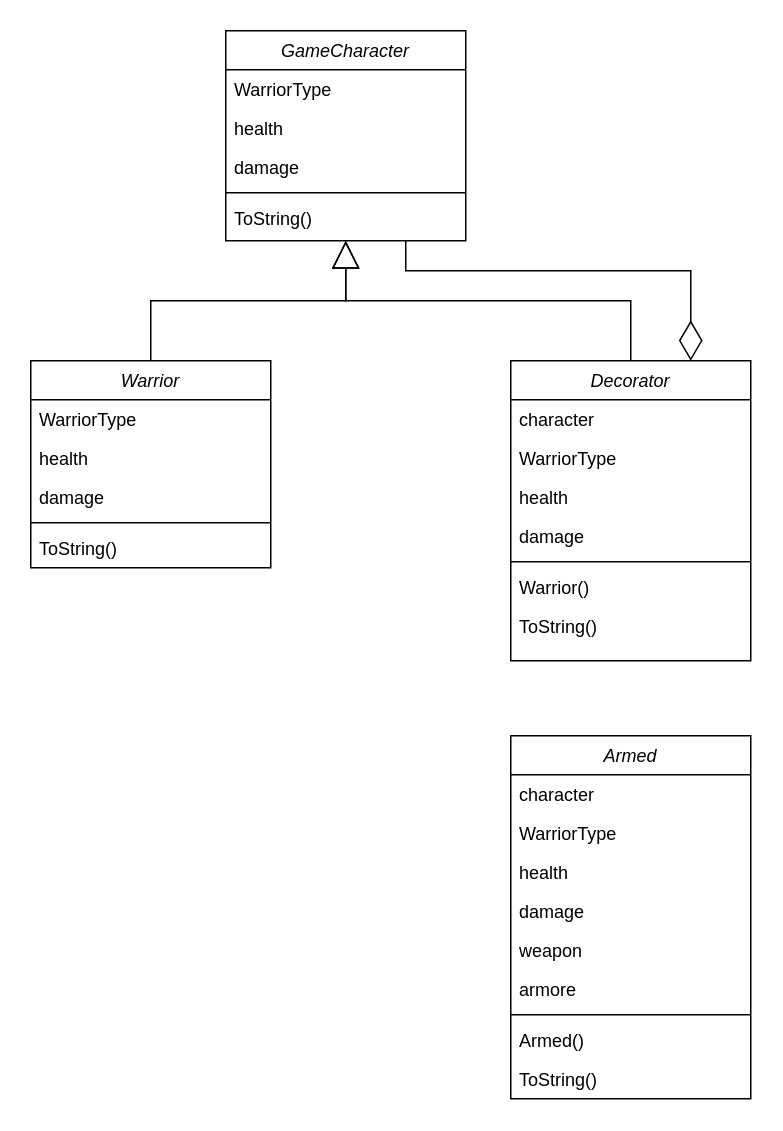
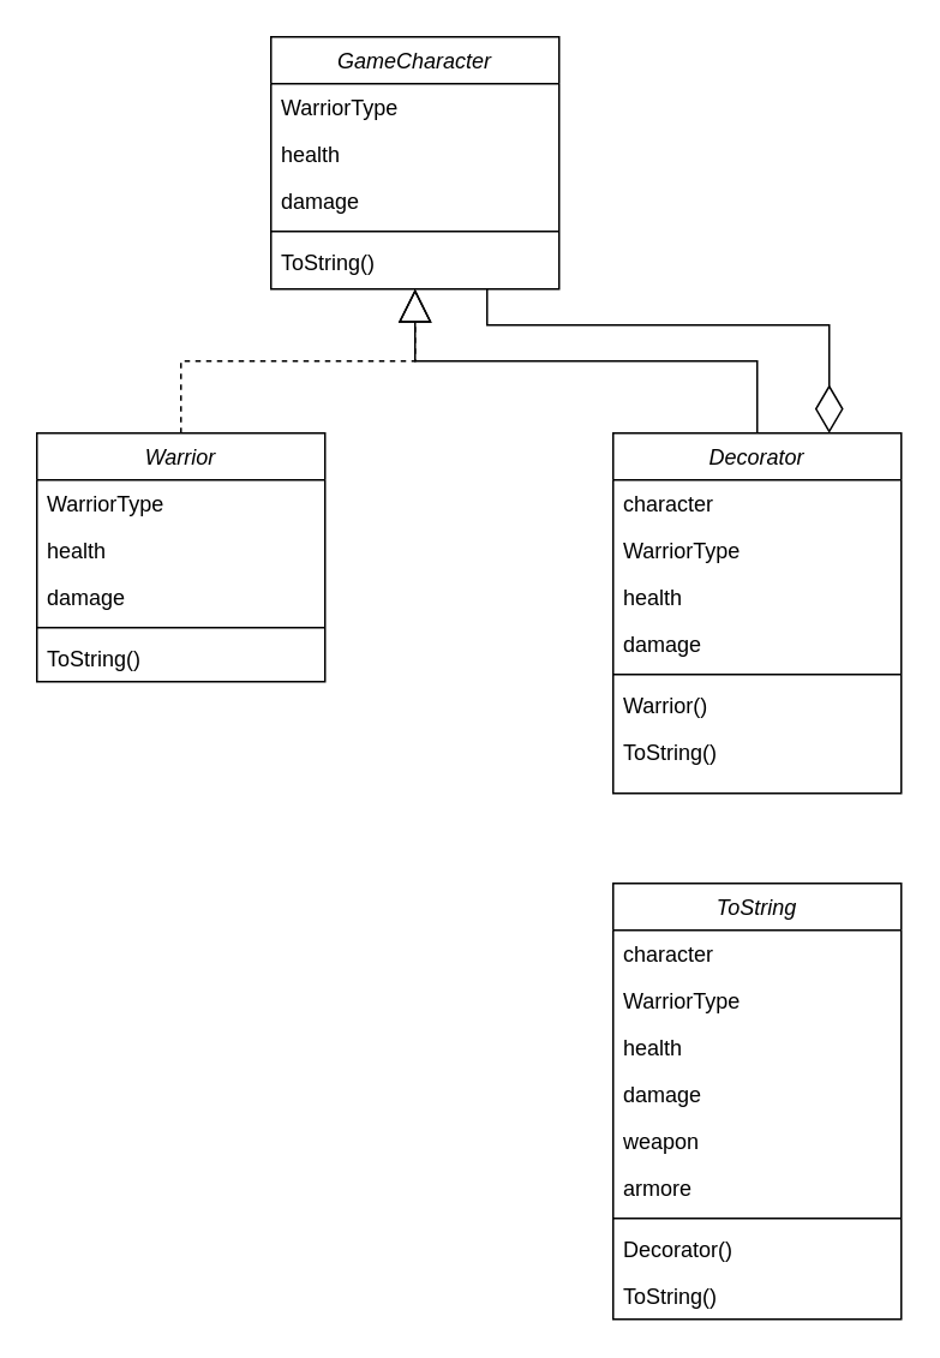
  <mxCell id="0" />
  <mxCell id="1" parent="0" />
  <mxCell id="2" value="GameCharacter" style="swimlane;fontStyle=2;align=center;verticalAlign=top;childLayout=stackLayout;horizontal=1;startSize=26;horizontalStack=0;resizeParent=1;resizeLast=0;collapsible=1;marginBottom=0;rounded=0;shadow=0;strokeWidth=1;" parent="1" vertex="1"><mxGeometry x="150" y="20" width="160" height="140" as="geometry"><mxRectangle x="230" y="140" width="160" height="26" as="alternateBounds" /></mxGeometry></mxCell>
  <mxCell id="3" value="WarriorType" style="text;align=left;verticalAlign=top;spacingLeft=4;spacingRight=4;overflow=hidden;rotatable=0;points=[[0,0.5],[1,0.5]];portConstraint=eastwest;" parent="2" vertex="1"><mxGeometry y="26" width="160" height="26" as="geometry" /></mxCell>
  <mxCell id="4" value="health" style="text;align=left;verticalAlign=top;spacingLeft=4;spacingRight=4;overflow=hidden;rotatable=0;points=[[0,0.5],[1,0.5]];portConstraint=eastwest;rounded=0;shadow=0;html=0;" parent="2" vertex="1"><mxGeometry y="52" width="160" height="26" as="geometry" /></mxCell>
  <mxCell id="5" value="damage" style="text;align=left;verticalAlign=top;spacingLeft=4;spacingRight=4;overflow=hidden;rotatable=0;points=[[0,0.5],[1,0.5]];portConstraint=eastwest;rounded=0;shadow=0;html=0;" parent="2" vertex="1"><mxGeometry y="78" width="160" height="26" as="geometry" /></mxCell>
  <mxCell id="6" value="" style="line;html=1;strokeWidth=1;align=left;verticalAlign=middle;spacingTop=-1;spacingLeft=3;spacingRight=3;rotatable=0;labelPosition=right;points=[];portConstraint=eastwest;" parent="2" vertex="1"><mxGeometry y="104" width="160" height="8" as="geometry" /></mxCell>
  <mxCell id="7" value="ToString()" style="text;align=left;verticalAlign=top;spacingLeft=4;spacingRight=4;overflow=hidden;rotatable=0;points=[[0,0.5],[1,0.5]];portConstraint=eastwest;" vertex="1" parent="2"><mxGeometry y="112" width="160" height="26" as="geometry" /></mxCell>
  <mxCell id="8" value="Warrior" style="swimlane;fontStyle=2;align=center;verticalAlign=top;childLayout=stackLayout;horizontal=1;startSize=26;horizontalStack=0;resizeParent=1;resizeLast=0;collapsible=1;marginBottom=0;rounded=0;shadow=0;strokeWidth=1;" parent="1" vertex="1"><mxGeometry x="20" y="240" width="160" height="138" as="geometry"><mxRectangle x="230" y="140" width="160" height="26" as="alternateBounds" /></mxGeometry></mxCell>
  <mxCell id="9" value="WarriorType" style="text;align=left;verticalAlign=top;spacingLeft=4;spacingRight=4;overflow=hidden;rotatable=0;points=[[0,0.5],[1,0.5]];portConstraint=eastwest;" parent="8" vertex="1"><mxGeometry y="26" width="160" height="26" as="geometry" /></mxCell>
  <mxCell id="10" value="health" style="text;align=left;verticalAlign=top;spacingLeft=4;spacingRight=4;overflow=hidden;rotatable=0;points=[[0,0.5],[1,0.5]];portConstraint=eastwest;rounded=0;shadow=0;html=0;" parent="8" vertex="1"><mxGeometry y="52" width="160" height="26" as="geometry" /></mxCell>
  <mxCell id="11" value="damage" style="text;align=left;verticalAlign=top;spacingLeft=4;spacingRight=4;overflow=hidden;rotatable=0;points=[[0,0.5],[1,0.5]];portConstraint=eastwest;rounded=0;shadow=0;html=0;" parent="8" vertex="1"><mxGeometry y="78" width="160" height="26" as="geometry" /></mxCell>
  <mxCell id="12" value="" style="line;html=1;strokeWidth=1;align=left;verticalAlign=middle;spacingTop=-1;spacingLeft=3;spacingRight=3;rotatable=0;labelPosition=right;points=[];portConstraint=eastwest;" parent="8" vertex="1"><mxGeometry y="104" width="160" height="8" as="geometry" /></mxCell>
  <mxCell id="13" value="ToString()" style="text;align=left;verticalAlign=top;spacingLeft=4;spacingRight=4;overflow=hidden;rotatable=0;points=[[0,0.5],[1,0.5]];portConstraint=eastwest;" parent="8" vertex="1"><mxGeometry y="112" width="160" height="26" as="geometry" /></mxCell>
  <mxCell id="14" value="Decorator" style="swimlane;fontStyle=2;align=center;verticalAlign=top;childLayout=stackLayout;horizontal=1;startSize=26;horizontalStack=0;resizeParent=1;resizeLast=0;collapsible=1;marginBottom=0;rounded=0;shadow=0;strokeWidth=1;" parent="1" vertex="1"><mxGeometry x="340" y="240" width="160" height="200" as="geometry"><mxRectangle x="230" y="140" width="160" height="26" as="alternateBounds" /></mxGeometry></mxCell>
  <mxCell id="15" value="character" style="text;align=left;verticalAlign=top;spacingLeft=4;spacingRight=4;overflow=hidden;rotatable=0;points=[[0,0.5],[1,0.5]];portConstraint=eastwest;" parent="14" vertex="1"><mxGeometry y="26" width="160" height="26" as="geometry" /></mxCell>
  <mxCell id="16" value="WarriorType" style="text;align=left;verticalAlign=top;spacingLeft=4;spacingRight=4;overflow=hidden;rotatable=0;points=[[0,0.5],[1,0.5]];portConstraint=eastwest;" parent="14" vertex="1"><mxGeometry y="52" width="160" height="26" as="geometry" /></mxCell>
  <mxCell id="17" value="health" style="text;align=left;verticalAlign=top;spacingLeft=4;spacingRight=4;overflow=hidden;rotatable=0;points=[[0,0.5],[1,0.5]];portConstraint=eastwest;rounded=0;shadow=0;html=0;" parent="14" vertex="1"><mxGeometry y="78" width="160" height="26" as="geometry" /></mxCell>
  <mxCell id="18" value="damage" style="text;align=left;verticalAlign=top;spacingLeft=4;spacingRight=4;overflow=hidden;rotatable=0;points=[[0,0.5],[1,0.5]];portConstraint=eastwest;rounded=0;shadow=0;html=0;" parent="14" vertex="1"><mxGeometry y="104" width="160" height="26" as="geometry" /></mxCell>
  <mxCell id="19" value="" style="line;html=1;strokeWidth=1;align=left;verticalAlign=middle;spacingTop=-1;spacingLeft=3;spacingRight=3;rotatable=0;labelPosition=right;points=[];portConstraint=eastwest;" parent="14" vertex="1"><mxGeometry y="130" width="160" height="8" as="geometry" /></mxCell>
  <mxCell id="20" value="Warrior()" style="text;align=left;verticalAlign=top;spacingLeft=4;spacingRight=4;overflow=hidden;rotatable=0;points=[[0,0.5],[1,0.5]];portConstraint=eastwest;" parent="14" vertex="1"><mxGeometry y="138" width="160" height="26" as="geometry" /></mxCell>
  <mxCell id="21" value="ToString()" style="text;align=left;verticalAlign=top;spacingLeft=4;spacingRight=4;overflow=hidden;rotatable=0;points=[[0,0.5],[1,0.5]];portConstraint=eastwest;" parent="14" vertex="1"><mxGeometry y="164" width="160" height="26" as="geometry" /></mxCell>
- <mxCell id="22" value="Armed" style="swimlane;fontStyle=2;align=center;verticalAlign=top;childLayout=stackLayout;horizontal=1;startSize=26;horizontalStack=0;resizeParent=1;resizeLast=0;collapsible=1;marginBottom=0;rounded=0;shadow=0;strokeWidth=1;" parent="1" vertex="1"><mxGeometry x="340" y="490" width="160" height="242" as="geometry"><mxRectangle x="230" y="140" width="160" height="26" as="alternateBounds" /></mxGeometry></mxCell>
+ <mxCell id="22" value="ToString" style="swimlane;fontStyle=2;align=center;verticalAlign=top;childLayout=stackLayout;horizontal=1;startSize=26;horizontalStack=0;resizeParent=1;resizeLast=0;collapsible=1;marginBottom=0;rounded=0;shadow=0;strokeWidth=1;" parent="1" vertex="1"><mxGeometry x="340" y="490" width="160" height="242" as="geometry"><mxRectangle x="230" y="140" width="160" height="26" as="alternateBounds" /></mxGeometry></mxCell>
  <mxCell id="23" value="character" style="text;align=left;verticalAlign=top;spacingLeft=4;spacingRight=4;overflow=hidden;rotatable=0;points=[[0,0.5],[1,0.5]];portConstraint=eastwest;" parent="22" vertex="1"><mxGeometry y="26" width="160" height="26" as="geometry" /></mxCell>
  <mxCell id="24" value="WarriorType" style="text;align=left;verticalAlign=top;spacingLeft=4;spacingRight=4;overflow=hidden;rotatable=0;points=[[0,0.5],[1,0.5]];portConstraint=eastwest;" parent="22" vertex="1"><mxGeometry y="52" width="160" height="26" as="geometry" /></mxCell>
  <mxCell id="25" value="health" style="text;align=left;verticalAlign=top;spacingLeft=4;spacingRight=4;overflow=hidden;rotatable=0;points=[[0,0.5],[1,0.5]];portConstraint=eastwest;rounded=0;shadow=0;html=0;" parent="22" vertex="1"><mxGeometry y="78" width="160" height="26" as="geometry" /></mxCell>
  <mxCell id="26" value="damage" style="text;align=left;verticalAlign=top;spacingLeft=4;spacingRight=4;overflow=hidden;rotatable=0;points=[[0,0.5],[1,0.5]];portConstraint=eastwest;rounded=0;shadow=0;html=0;" parent="22" vertex="1"><mxGeometry y="104" width="160" height="26" as="geometry" /></mxCell>
  <mxCell id="27" value="weapon" style="text;align=left;verticalAlign=top;spacingLeft=4;spacingRight=4;overflow=hidden;rotatable=0;points=[[0,0.5],[1,0.5]];portConstraint=eastwest;rounded=0;shadow=0;html=0;" parent="22" vertex="1"><mxGeometry y="130" width="160" height="26" as="geometry" /></mxCell>
  <mxCell id="28" value="armore" style="text;align=left;verticalAlign=top;spacingLeft=4;spacingRight=4;overflow=hidden;rotatable=0;points=[[0,0.5],[1,0.5]];portConstraint=eastwest;rounded=0;shadow=0;html=0;" parent="22" vertex="1"><mxGeometry y="156" width="160" height="26" as="geometry" /></mxCell>
  <mxCell id="29" value="" style="line;html=1;strokeWidth=1;align=left;verticalAlign=middle;spacingTop=-1;spacingLeft=3;spacingRight=3;rotatable=0;labelPosition=right;points=[];portConstraint=eastwest;" parent="22" vertex="1"><mxGeometry y="182" width="160" height="8" as="geometry" /></mxCell>
- <mxCell id="30" value="Armed()" style="text;align=left;verticalAlign=top;spacingLeft=4;spacingRight=4;overflow=hidden;rotatable=0;points=[[0,0.5],[1,0.5]];portConstraint=eastwest;" parent="22" vertex="1"><mxGeometry y="190" width="160" height="26" as="geometry" /></mxCell>
+ <mxCell id="30" value="Decorator()" style="text;align=left;verticalAlign=top;spacingLeft=4;spacingRight=4;overflow=hidden;rotatable=0;points=[[0,0.5],[1,0.5]];portConstraint=eastwest;" parent="22" vertex="1"><mxGeometry y="190" width="160" height="26" as="geometry" /></mxCell>
  <mxCell id="31" value="ToString()" style="text;align=left;verticalAlign=top;spacingLeft=4;spacingRight=4;overflow=hidden;rotatable=0;points=[[0,0.5],[1,0.5]];portConstraint=eastwest;" parent="22" vertex="1"><mxGeometry y="216" width="160" height="26" as="geometry" /></mxCell>
- <mxCell id="32" value="" style="endArrow=block;endSize=16;endFill=0;html=1;rounded=0;entryX=0.5;entryY=1;entryDx=0;entryDy=0;exitX=0.5;exitY=0;exitDx=0;exitDy=0;" edge="1" parent="1" source="8" target="2"><mxGeometry width="160" relative="1" as="geometry"><mxPoint x="220" y="320" as="sourcePoint" /><mxPoint x="230" y="240" as="targetPoint" /><Array as="points"><mxPoint x="100" y="200" /><mxPoint x="230" y="200" /></Array></mxGeometry></mxCell>
+ <mxCell id="32" value="" style="endArrow=block;endSize=16;endFill=0;html=1;rounded=0;entryX=0.5;entryY=1;entryDx=0;entryDy=0;exitX=0.5;exitY=0;exitDx=0;exitDy=0;dashed=1;" edge="1" parent="1" source="8" target="2"><mxGeometry width="160" relative="1" as="geometry"><mxPoint x="220" y="320" as="sourcePoint" /><mxPoint x="230" y="240" as="targetPoint" /><Array as="points"><mxPoint x="100" y="200" /><mxPoint x="230" y="200" /></Array></mxGeometry></mxCell>
  <mxCell id="33" value="" style="endArrow=block;endSize=16;endFill=0;html=1;rounded=0;exitX=0.5;exitY=0;exitDx=0;exitDy=0;entryX=0.5;entryY=1;entryDx=0;entryDy=0;" edge="1" parent="1" source="14" target="2"><mxGeometry width="160" relative="1" as="geometry"><mxPoint x="110" y="250" as="sourcePoint" /><mxPoint x="220" y="170" as="targetPoint" /><Array as="points"><mxPoint x="420" y="200" /><mxPoint x="230" y="200" /></Array></mxGeometry></mxCell>
  <mxCell id="34" value="" style="endArrow=diamondThin;endFill=0;endSize=24;html=1;rounded=0;exitX=0.75;exitY=1;exitDx=0;exitDy=0;entryX=0.75;entryY=0;entryDx=0;entryDy=0;" edge="1" parent="1" source="2" target="14"><mxGeometry width="160" relative="1" as="geometry"><mxPoint x="260" y="230" as="sourcePoint" /><mxPoint x="420" y="230" as="targetPoint" /><Array as="points"><mxPoint x="270" y="180" /><mxPoint x="460" y="180" /></Array></mxGeometry></mxCell>
